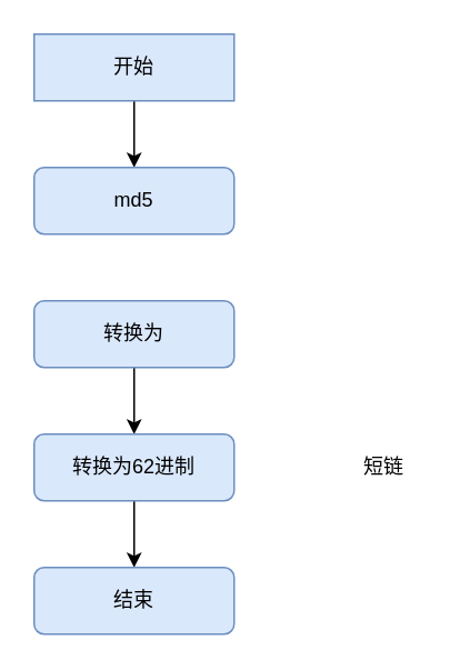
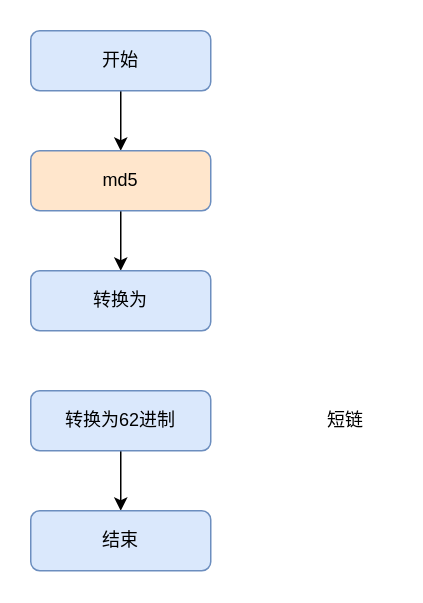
  <mxCell id="0" />
  <mxCell id="1" parent="0" />
  <mxCell id="2" style="edgeStyle=orthogonalEdgeStyle;rounded=0;orthogonalLoop=1;jettySize=auto;html=1;exitX=0.5;exitY=1;exitDx=0;exitDy=0;" edge="1" parent="1" source="3" target="5"><mxGeometry relative="1" as="geometry" /></mxCell>
- <mxCell id="3" value="开始" style="whiteSpace=wrap;html=1;fillColor=#dae8fc;strokeColor=#6c8ebf;rounded=0;" vertex="1" parent="1"><mxGeometry x="20" y="20" width="120" height="40" as="geometry" /></mxCell>
- <mxCell id="5" value="md5" style="rounded=1;whiteSpace=wrap;html=1;fillColor=#dae8fc;strokeColor=#6c8ebf;" vertex="1" parent="1"><mxGeometry x="20" y="100" width="120" height="40" as="geometry" /></mxCell>
- <mxCell id="6" style="edgeStyle=orthogonalEdgeStyle;rounded=0;orthogonalLoop=1;jettySize=auto;html=1;exitX=0.5;exitY=1;exitDx=0;exitDy=0;" edge="1" parent="1" source="7" target="9"><mxGeometry relative="1" as="geometry" /></mxCell>
+ <mxCell id="3" value="开始" style="rounded=1;whiteSpace=wrap;html=1;fillColor=#dae8fc;strokeColor=#6c8ebf;" vertex="1" parent="1"><mxGeometry x="20" y="20" width="120" height="40" as="geometry" /></mxCell>
+ <mxCell id="4" style="edgeStyle=orthogonalEdgeStyle;rounded=0;orthogonalLoop=1;jettySize=auto;html=1;exitX=0.5;exitY=1;exitDx=0;exitDy=0;" edge="1" parent="1" source="5" target="7"><mxGeometry relative="1" as="geometry" /></mxCell>
+ <mxCell id="5" value="md5" style="rounded=1;whiteSpace=wrap;html=1;fillColor=#ffe6cc;strokeColor=#6c8ebf;" vertex="1" parent="1"><mxGeometry x="20" y="100" width="120" height="40" as="geometry" /></mxCell>
  <mxCell id="7" value="转换为" style="rounded=1;whiteSpace=wrap;html=1;fillColor=#dae8fc;strokeColor=#6c8ebf;" vertex="1" parent="1"><mxGeometry x="20" y="180" width="120" height="40" as="geometry" /></mxCell>
  <mxCell id="8" style="edgeStyle=orthogonalEdgeStyle;rounded=0;orthogonalLoop=1;jettySize=auto;html=1;exitX=0.5;exitY=1;exitDx=0;exitDy=0;" edge="1" parent="1" source="9" target="10"><mxGeometry relative="1" as="geometry" /></mxCell>
  <mxCell id="9" value="转换为62进制" style="rounded=1;whiteSpace=wrap;html=1;fillColor=#dae8fc;strokeColor=#6c8ebf;" vertex="1" parent="1"><mxGeometry x="20" y="260" width="120" height="40" as="geometry" /></mxCell>
  <mxCell id="10" value="结束" style="rounded=1;whiteSpace=wrap;html=1;fillColor=#dae8fc;strokeColor=#6c8ebf;" vertex="1" parent="1"><mxGeometry x="20" y="340" width="120" height="40" as="geometry" /></mxCell>
  <mxCell id="11" value="短链" style="text;html=1;align=center;verticalAlign=middle;whiteSpace=wrap;rounded=0;" vertex="1" parent="1"><mxGeometry x="200" y="260" width="60" height="40" as="geometry" /></mxCell>
